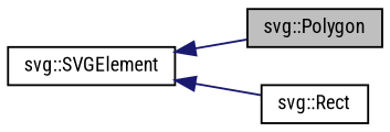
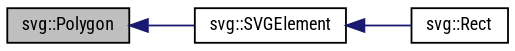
  digraph {
    fontname="Roboto Condensed"
    rankdir=LR
    node [color=black fillcolor=white fontname="Roboto Condensed" fontsize=10 shape=record style=filled]
    edge [color=midnightblue dir=back fontname="Roboto Condensed" fontsize=10 labelfontname=Helvetica labelfontsize=10 style=solid]
    n1 [fillcolor=grey75 fontcolor=black height=0.2 label="svg::Polygon" width=0.4]
    n2 [height=0.2 label="svg::Rect" width=0.4]
    n3 [height=0.2 label="svg::SVGElement" width=0.4]
-   n3 -> n1
+   n1 -> n3
    n3 -> n2
  }
